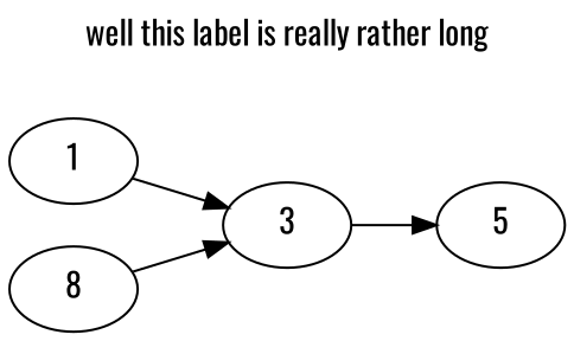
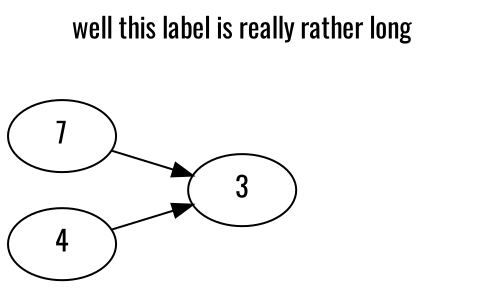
  digraph {
    fontname=Oswald
    label="well this label is really rather long"
    labelloc=t
    rankdir=LR
    node [fontname=Oswald]
    edge [fontname=Oswald]
-   n1 [label=1]
+   n1 [label=7]
    3
-   5
-   4 [label=8]
+   4
    n1 -> 3
-   3 -> 5
    4 -> 3
  }
